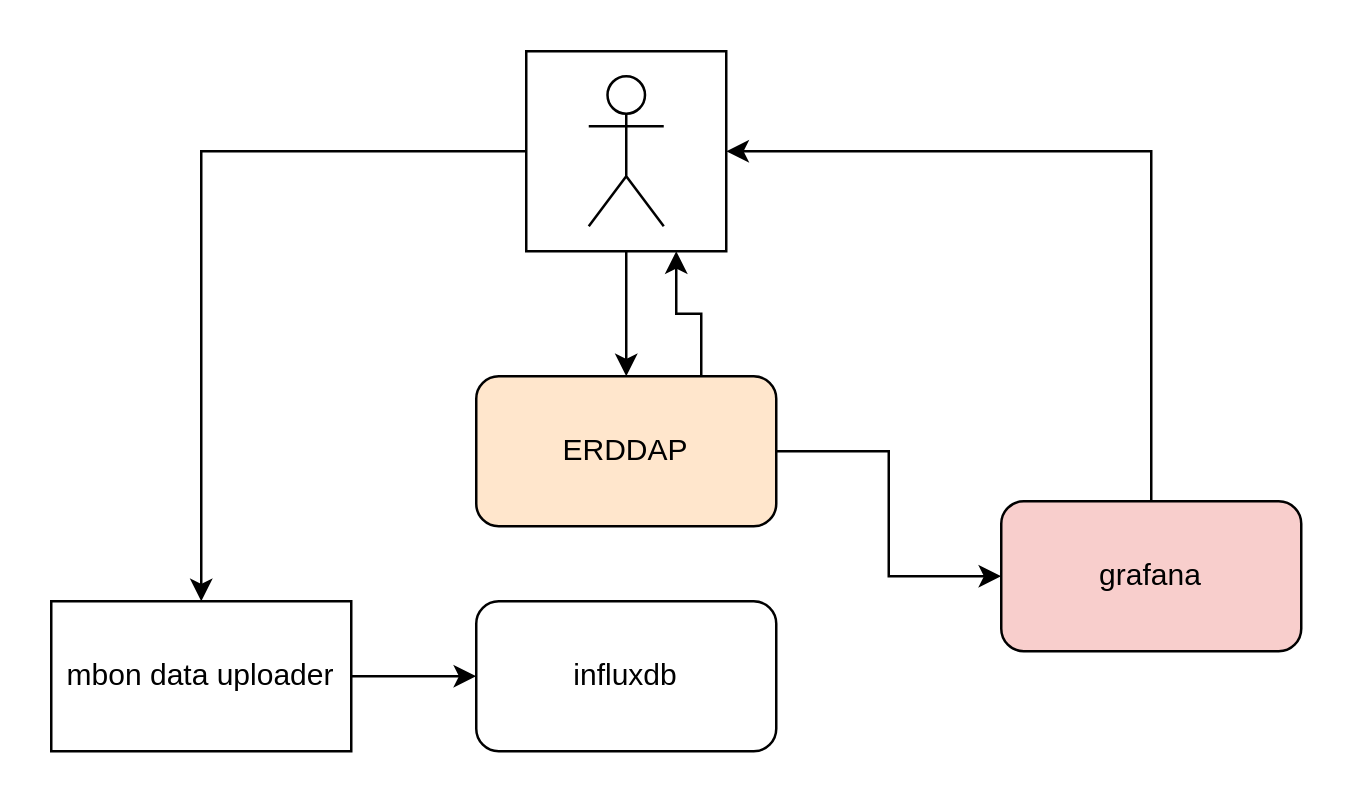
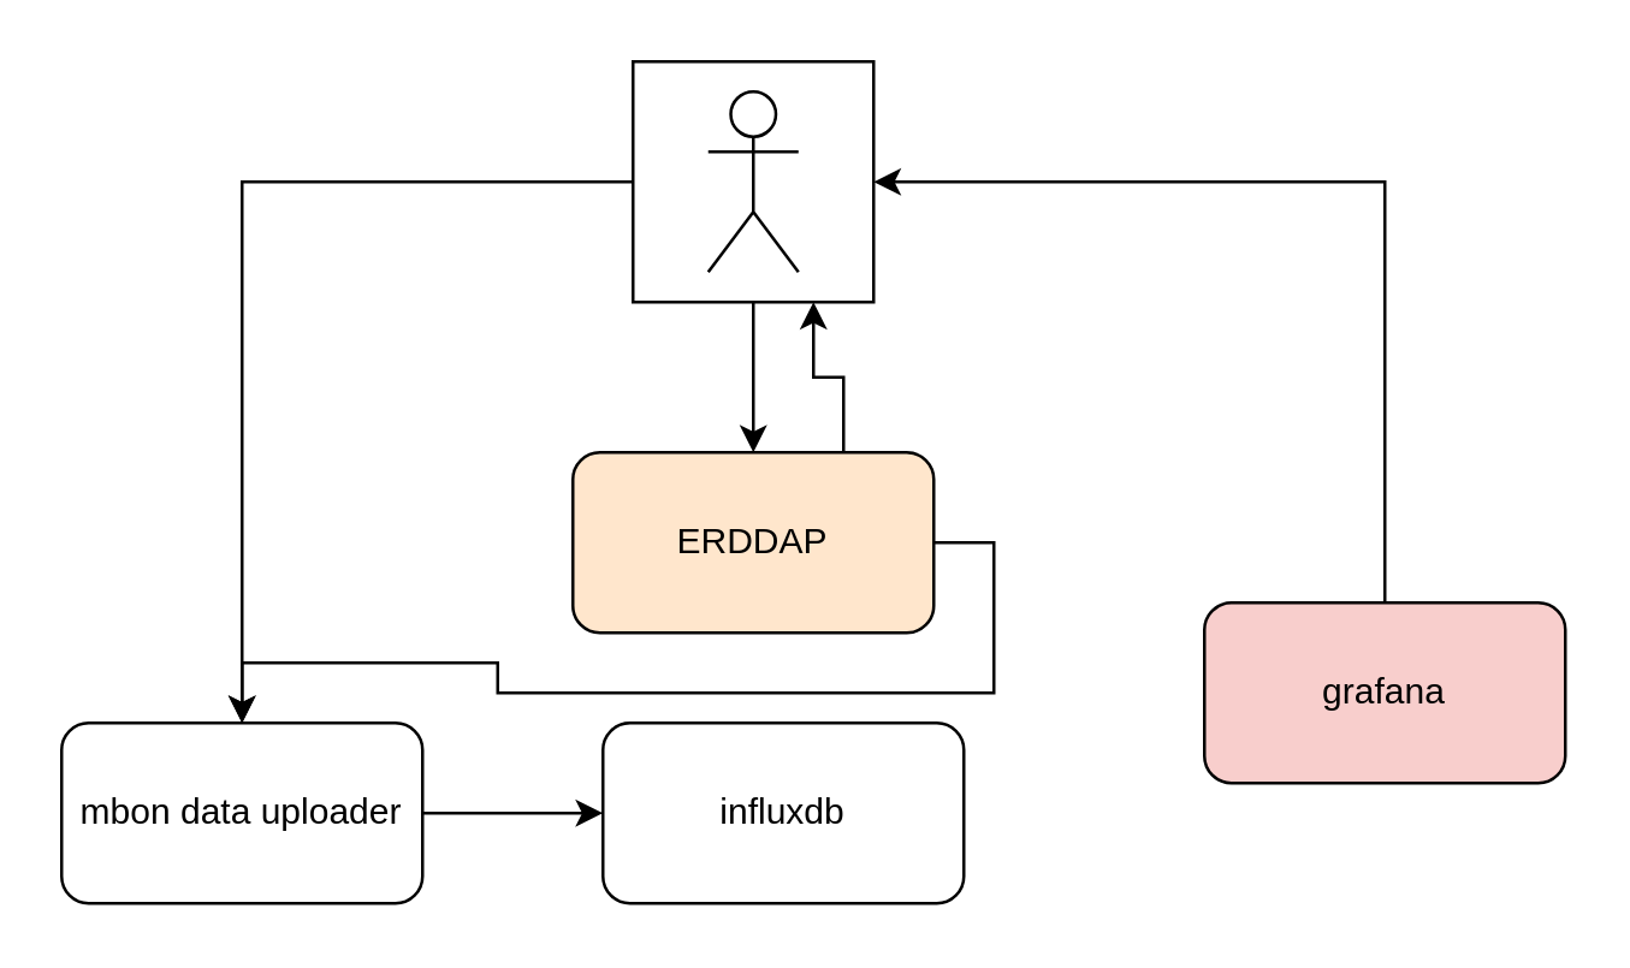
  <mxCell id="0" />
  <mxCell id="1" parent="0" />
- <mxCell id="2" style="edgeStyle=orthogonalEdgeStyle;rounded=0;orthogonalLoop=1;jettySize=auto;html=1;exitX=1;exitY=0.5;exitDx=0;exitDy=0;" edge="1" parent="1" source="4" target="6"><mxGeometry relative="1" as="geometry" /></mxCell>
+ <mxCell id="2" style="edgeStyle=orthogonalEdgeStyle;rounded=0;orthogonalLoop=1;jettySize=auto;html=1;exitX=1;exitY=0.5;exitDx=0;exitDy=0;" edge="1" parent="1" source="4" target="9"><mxGeometry relative="1" as="geometry" /></mxCell>
  <mxCell id="3" style="edgeStyle=orthogonalEdgeStyle;rounded=0;orthogonalLoop=1;jettySize=auto;html=1;exitX=0.75;exitY=0;exitDx=0;exitDy=0;entryX=0.75;entryY=1;entryDx=0;entryDy=0;" edge="1" parent="1" source="4" target="12"><mxGeometry relative="1" as="geometry" /></mxCell>
  <mxCell id="4" value="ERDDAP" style="rounded=1;whiteSpace=wrap;html=1;fillColor=#ffe6cc;" vertex="1" parent="1"><mxGeometry x="190" y="150" width="120" height="60" as="geometry" /></mxCell>
  <mxCell id="5" style="edgeStyle=orthogonalEdgeStyle;rounded=0;orthogonalLoop=1;jettySize=auto;html=1;exitX=0.5;exitY=0;exitDx=0;exitDy=0;entryX=1;entryY=0.5;entryDx=0;entryDy=0;" edge="1" parent="1" source="6" target="12"><mxGeometry relative="1" as="geometry" /></mxCell>
  <mxCell id="6" value="grafana" style="rounded=1;whiteSpace=wrap;html=1;fillColor=#f8cecc;" vertex="1" parent="1"><mxGeometry x="400" y="200" width="120" height="60" as="geometry" /></mxCell>
- <mxCell id="7" value="influxdb" style="rounded=1;whiteSpace=wrap;html=1;" vertex="1" parent="1"><mxGeometry x="190" y="240" width="120" height="60" as="geometry" /></mxCell>
+ <mxCell id="7" value="influxdb" style="rounded=1;whiteSpace=wrap;html=1;" vertex="1" parent="1"><mxGeometry x="200" y="240" width="120" height="60" as="geometry" /></mxCell>
  <mxCell id="8" style="edgeStyle=orthogonalEdgeStyle;rounded=0;orthogonalLoop=1;jettySize=auto;html=1;exitX=1;exitY=0.5;exitDx=0;exitDy=0;" edge="1" parent="1" source="9" target="7"><mxGeometry relative="1" as="geometry" /></mxCell>
- <mxCell id="9" value="mbon data uploader" style="whiteSpace=wrap;html=1;rounded=0;" vertex="1" parent="1"><mxGeometry x="20" y="240" width="120" height="60" as="geometry" /></mxCell>
+ <mxCell id="9" value="mbon data uploader" style="rounded=1;whiteSpace=wrap;html=1;" vertex="1" parent="1"><mxGeometry x="20" y="240" width="120" height="60" as="geometry" /></mxCell>
  <mxCell id="10" style="edgeStyle=orthogonalEdgeStyle;rounded=0;orthogonalLoop=1;jettySize=auto;html=1;exitX=0;exitY=0.5;exitDx=0;exitDy=0;" edge="1" parent="1" source="12" target="9"><mxGeometry relative="1" as="geometry" /></mxCell>
  <mxCell id="11" style="edgeStyle=orthogonalEdgeStyle;rounded=0;orthogonalLoop=1;jettySize=auto;html=1;exitX=0.5;exitY=1;exitDx=0;exitDy=0;entryX=0.5;entryY=0;entryDx=0;entryDy=0;" edge="1" parent="1" source="12" target="4"><mxGeometry relative="1" as="geometry" /></mxCell>
  <mxCell id="12" value="" style="whiteSpace=wrap;html=1;aspect=fixed;" vertex="1" parent="1"><mxGeometry x="210" y="20" width="80" height="80" as="geometry" /></mxCell>
  <mxCell id="13" value="" style="shape=umlActor;verticalLabelPosition=bottom;verticalAlign=top;html=1;outlineConnect=0;" vertex="1" parent="1"><mxGeometry x="235" y="30" width="30" height="60" as="geometry" /></mxCell>
